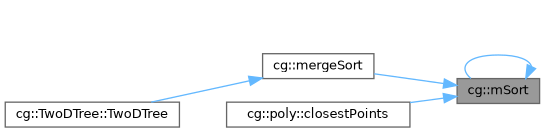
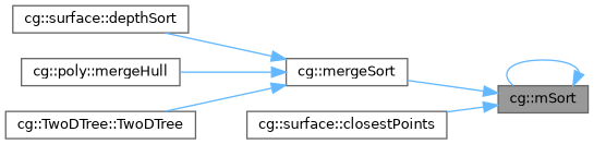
  digraph {
    rankdir=RL
    node [color=grey40 fillcolor=white fontname=Helvetica fontsize=10 shape=box style=filled]
    edge [color=steelblue1 dir=back fontname=Helvetica fontsize=10 labelfontname=Helvetica labelfontsize=10 style=solid]
    n1 [color=gray40 fillcolor=grey60 fontcolor=black height=0.2 label="cg::mSort" width=0.4]
    n2 [height=0.2 label="cg::mergeSort" width=0.4]
-   n3 [height=0.2 label="cg::poly::closestPoints" width=0.4]
+   n3 [height=0.2 label="cg::surface::closestPoints" width=0.4]
+   n4 [height=0.2 label="cg::surface::depthSort" width=0.4]
+   n5 [height=0.2 label="cg::poly::mergeHull" width=0.4]
    n6 [height=0.2 label="cg::TwoDTree::TwoDTree" width=0.4]
    n1 -> n1
    n1 -> n2
    n1 -> n3
+   n2 -> n4
+   n2 -> n5
    n2 -> n6
  }
